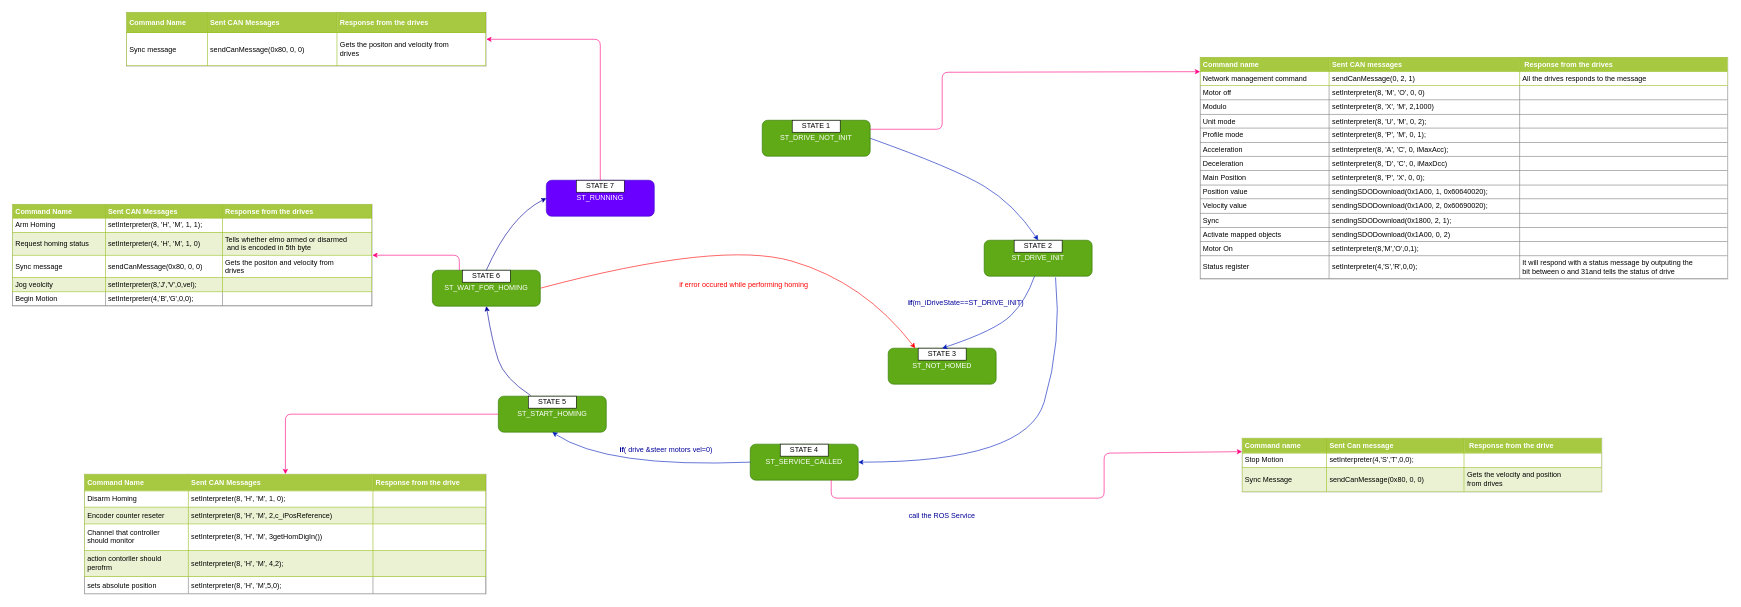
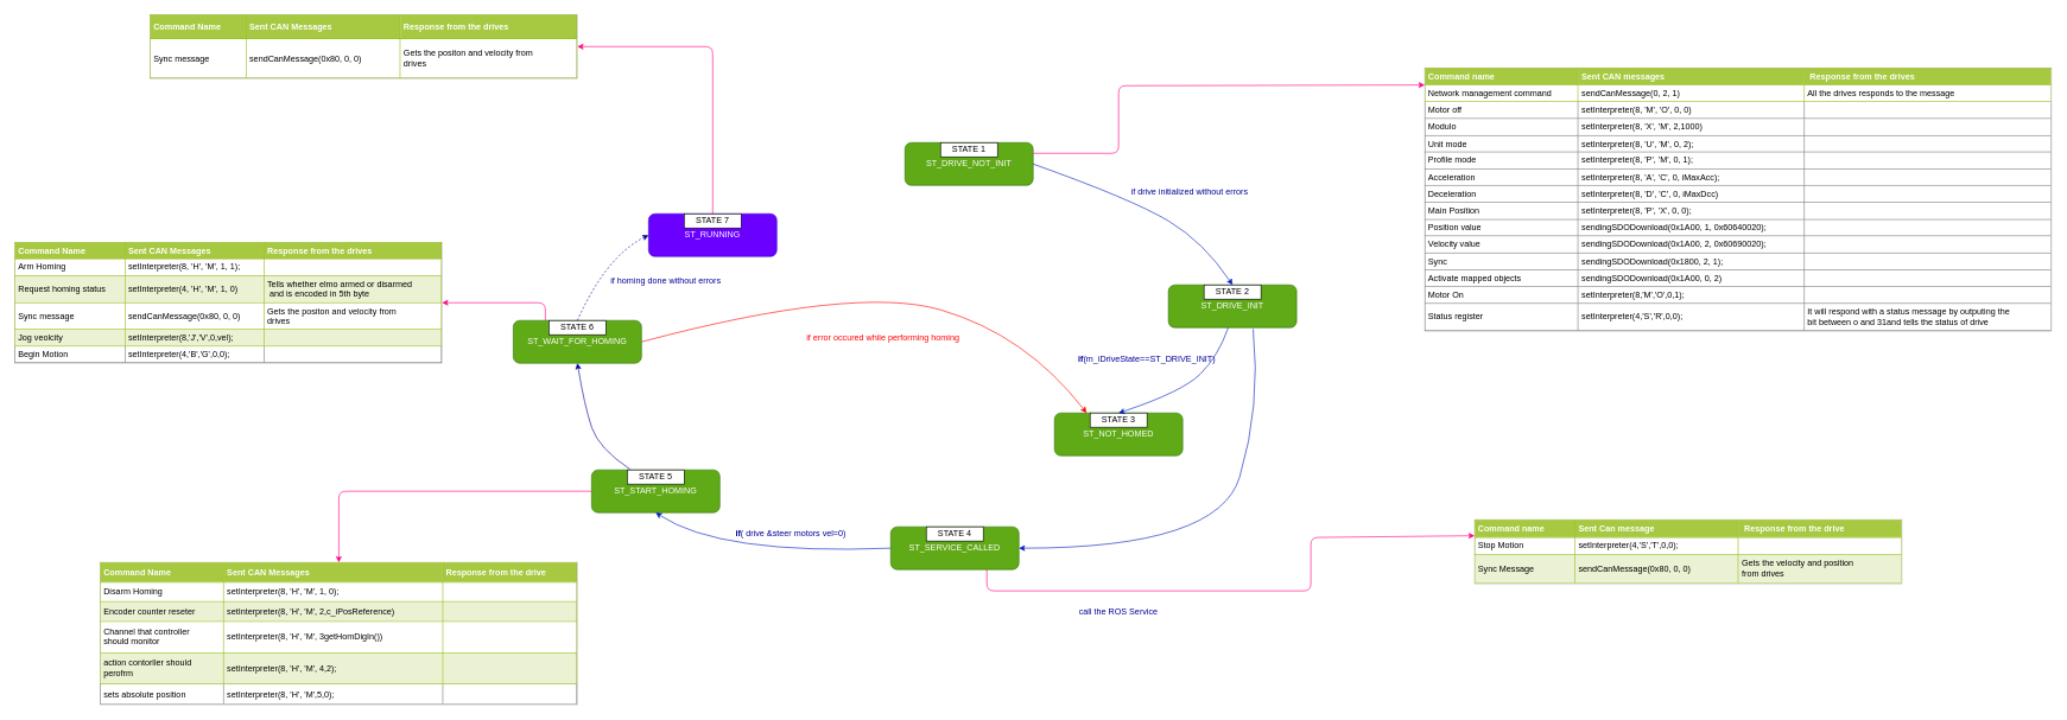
  <mxCell id="0" />
  <mxCell id="1" parent="0" />
  <mxCell id="2" value="ST_RUNNING" style="rounded=1;whiteSpace=wrap;html=1;fillColor=#6a00ff;strokeColor=#3700CC;fontColor=#ffffff;" parent="1" vertex="1"><mxGeometry x="910" y="300" width="180" height="60" as="geometry" /></mxCell>
  <mxCell id="3" value="STATE 7" style="rounded=0;whiteSpace=wrap;html=1;" parent="1" vertex="1"><mxGeometry x="960" y="300" width="80" height="20" as="geometry" /></mxCell>
  <mxCell id="4" value="ST_START_HOMING" style="rounded=1;whiteSpace=wrap;html=1;fillColor=#60a917;strokeColor=#2D7600;fontColor=#ffffff;" parent="1" vertex="1"><mxGeometry x="830" y="660" width="180" height="60" as="geometry" /></mxCell>
  <mxCell id="5" value="STATE 5" style="rounded=0;whiteSpace=wrap;html=1;" parent="1" vertex="1"><mxGeometry x="880" y="660" width="80" height="20" as="geometry" /></mxCell>
  <mxCell id="6" value="ST_SERVICE_CALLED" style="rounded=1;whiteSpace=wrap;html=1;fillColor=#60a917;strokeColor=#2D7600;fontColor=#ffffff;" parent="1" vertex="1"><mxGeometry x="1250" y="740" width="180" height="60" as="geometry" /></mxCell>
  <mxCell id="7" value="STATE 4" style="rounded=0;whiteSpace=wrap;html=1;" parent="1" vertex="1"><mxGeometry x="1300" y="740" width="80" height="20" as="geometry" /></mxCell>
  <mxCell id="8" value="ST_NOT_HOMED" style="rounded=1;whiteSpace=wrap;html=1;fillColor=#60a917;strokeColor=#2D7600;fontColor=#ffffff;" parent="1" vertex="1"><mxGeometry x="1480" y="580" width="180" height="60" as="geometry" /></mxCell>
  <mxCell id="9" value="STATE 3" style="rounded=0;whiteSpace=wrap;html=1;" parent="1" vertex="1"><mxGeometry x="1530" y="580" width="80" height="20" as="geometry" /></mxCell>
  <mxCell id="10" value="ST_DRIVE_NOT_INIT" style="rounded=1;whiteSpace=wrap;html=1;fillColor=#60a917;strokeColor=#2D7600;fontColor=#ffffff;" parent="1" vertex="1"><mxGeometry x="1270" y="200" width="180" height="60" as="geometry" /></mxCell>
  <mxCell id="11" value="STATE 1" style="rounded=0;whiteSpace=wrap;html=1;" parent="1" vertex="1"><mxGeometry x="1320" y="200" width="80" height="20" as="geometry" /></mxCell>
  <mxCell id="12" value="ST_DRIVE_INIT" style="rounded=1;whiteSpace=wrap;html=1;fillColor=#60a917;strokeColor=#2D7600;fontColor=#ffffff;" parent="1" vertex="1"><mxGeometry x="1640" y="400" width="180" height="60" as="geometry" /></mxCell>
  <mxCell id="13" value="STATE 2" style="rounded=0;whiteSpace=wrap;html=1;" parent="1" vertex="1"><mxGeometry x="1690" y="400" width="80" height="20" as="geometry" /></mxCell>
+ <mxCell id="14" value="&lt;font color=&quot;#000099&quot;&gt;if drive initialized without errors&lt;/font&gt;" style="text;html=1;strokeColor=none;fillColor=none;align=center;verticalAlign=middle;whiteSpace=wrap;rounded=0;" parent="1" vertex="1"><mxGeometry x="1585" y="260" width="170" height="20" as="geometry" /></mxCell>
  <mxCell id="15" value="&lt;font color=&quot;#000099&quot;&gt;&lt;b&gt;if&lt;/b&gt;(m_iDriveState==ST_DRIVE_INIT)&lt;/font&gt;" style="text;html=1;strokeColor=none;fillColor=none;align=center;verticalAlign=middle;whiteSpace=wrap;rounded=0;" parent="1" vertex="1"><mxGeometry x="1510" y="495" width="200" height="20" as="geometry" /></mxCell>
  <mxCell id="16" value="&lt;font color=&quot;#000099&quot;&gt;call the ROS Service &lt;/font&gt;" style="text;html=1;strokeColor=none;fillColor=none;align=center;verticalAlign=middle;whiteSpace=wrap;rounded=0;" parent="1" vertex="1"><mxGeometry x="1470" y="850" width="200" height="20" as="geometry" /></mxCell>
  <mxCell id="17" value="&lt;font color=&quot;#000099&quot;&gt;&lt;b&gt;if&lt;/b&gt;( drive &amp;amp;steer motors vel=0)&lt;/font&gt;" style="text;html=1;strokeColor=none;fillColor=none;align=center;verticalAlign=middle;whiteSpace=wrap;rounded=0;" parent="1" vertex="1"><mxGeometry x="1010" y="740" width="200" height="20" as="geometry" /></mxCell>
  <mxCell id="18" value="" style="curved=1;endArrow=classic;html=1;entryX=0.5;entryY=0;entryDx=0;entryDy=0;exitX=1;exitY=0.5;exitDx=0;exitDy=0;fillColor=#0050ef;strokeColor=#001DBC;" parent="1" source="10" target="13" edge="1"><mxGeometry width="50" height="50" relative="1" as="geometry"><mxPoint x="1520" y="400" as="sourcePoint" /><mxPoint x="1570" y="350" as="targetPoint" /><Array as="points"><mxPoint x="1590" y="280" /><mxPoint x="1690" y="340" /></Array></mxGeometry></mxCell>
  <mxCell id="19" value="" style="curved=1;endArrow=classic;html=1;exitX=0.661;exitY=1.033;exitDx=0;exitDy=0;entryX=1;entryY=0.5;entryDx=0;entryDy=0;exitPerimeter=0;fillColor=#0050ef;strokeColor=#001DBC;" parent="1" source="12" target="6" edge="1"><mxGeometry width="50" height="50" relative="1" as="geometry"><mxPoint x="1800" y="600" as="sourcePoint" /><mxPoint x="1850" y="550" as="targetPoint" /><Array as="points"><mxPoint x="1770" y="570" /><mxPoint x="1710" y="770" /></Array></mxGeometry></mxCell>
  <mxCell id="20" value="" style="curved=1;endArrow=classic;html=1;entryX=0.5;entryY=0;entryDx=0;entryDy=0;fillColor=#0050ef;strokeColor=#001DBC;" parent="1" target="9" edge="1"><mxGeometry width="50" height="50" relative="1" as="geometry"><mxPoint x="1724" y="460" as="sourcePoint" /><mxPoint x="1830" y="620" as="targetPoint" /><Array as="points"><mxPoint x="1710" y="500" /><mxPoint x="1660" y="550" /></Array></mxGeometry></mxCell>
  <mxCell id="21" value="" style="curved=1;endArrow=classic;html=1;exitX=0;exitY=0.5;exitDx=0;exitDy=0;fillColor=#0050ef;strokeColor=#001DBC;entryX=0.5;entryY=1;entryDx=0;entryDy=0;" parent="1" source="6" target="4" edge="1"><mxGeometry width="50" height="50" relative="1" as="geometry"><mxPoint x="910" y="790" as="sourcePoint" /><mxPoint x="930" y="700" as="targetPoint" /><Array as="points"><mxPoint x="1010" y="780" /></Array></mxGeometry></mxCell>
+ <mxCell id="22" value="&lt;font color=&quot;#000099&quot;&gt;if homing done without errors&lt;/font&gt;" style="text;html=1;" parent="1" vertex="1"><mxGeometry x="855" y="380" width="210" height="30" as="geometry" /></mxCell>
  <mxCell id="23" value="" style="curved=1;endArrow=classic;html=1;exitX=1;exitY=0.5;exitDx=0;exitDy=0;strokeColor=#FF0000;" parent="1" source="25" edge="1"><mxGeometry width="50" height="50" relative="1" as="geometry"><mxPoint x="1160" y="560" as="sourcePoint" /><mxPoint x="1525" y="580" as="targetPoint" /><Array as="points"><mxPoint x="1200" y="400" /><mxPoint x="1440" y="470" /></Array></mxGeometry></mxCell>
  <mxCell id="24" value="&lt;div&gt;&lt;font color=&quot;#FF0000&quot;&gt;if error occured while performing homing&lt;/font&gt;&lt;/div&gt;&lt;div&gt;&lt;font color=&quot;#FF0000&quot;&gt;&lt;br&gt;&lt;/font&gt;&lt;/div&gt;" style="text;html=1;" parent="1" vertex="1"><mxGeometry x="1130" y="460" width="210" height="30" as="geometry" /></mxCell>
  <mxCell id="25" value="ST_WAIT_FOR_HOMING" style="rounded=1;whiteSpace=wrap;html=1;fillColor=#60a917;strokeColor=#2D7600;fontColor=#ffffff;" vertex="1" parent="1"><mxGeometry x="720" y="450" width="180" height="60" as="geometry" /></mxCell>
  <mxCell id="26" value="STATE 6" style="rounded=0;whiteSpace=wrap;html=1;" vertex="1" parent="1"><mxGeometry x="770" y="450" width="80" height="20" as="geometry" /></mxCell>
  <mxCell id="27" value="" style="curved=1;endArrow=classic;html=1;entryX=0.5;entryY=1;entryDx=0;entryDy=0;strokeColor=#000099;exitX=0.05;exitY=-0.05;exitDx=0;exitDy=0;exitPerimeter=0;" edge="1" parent="1" source="5" target="25"><mxGeometry width="50" height="50" relative="1" as="geometry"><mxPoint x="880" y="650" as="sourcePoint" /><mxPoint x="840" y="550" as="targetPoint" /><Array as="points"><mxPoint x="840" y="630" /><mxPoint x="820" y="570" /></Array></mxGeometry></mxCell>
- <mxCell id="28" value="" style="curved=1;endArrow=classic;html=1;entryX=0;entryY=0.5;entryDx=0;entryDy=0;exitX=0.5;exitY=0;exitDx=0;exitDy=0;strokeColor=#000099;" edge="1" parent="1" source="25" target="2"><mxGeometry width="50" height="50" relative="1" as="geometry"><mxPoint x="760" y="430" as="sourcePoint" /><mxPoint x="810" y="380" as="targetPoint" /><Array as="points"><mxPoint x="850" y="360" /></Array></mxGeometry></mxCell>
+ <mxCell id="28" value="" style="curved=1;endArrow=classic;html=1;entryX=0;entryY=0.5;entryDx=0;entryDy=0;exitX=0.5;exitY=0;exitDx=0;exitDy=0;strokeColor=#000099;dashed=1;" edge="1" parent="1" source="25" target="2"><mxGeometry width="50" height="50" relative="1" as="geometry"><mxPoint x="760" y="430" as="sourcePoint" /><mxPoint x="810" y="380" as="targetPoint" /><Array as="points"><mxPoint x="850" y="360" /></Array></mxGeometry></mxCell>
  <mxCell id="29" value="&lt;table style=&quot;width: 100% ; height: 100% ; border-collapse: collapse&quot; width=&quot;100%&quot; cellpadding=&quot;4&quot; border=&quot;1&quot;&gt;&lt;tbody&gt;&lt;tr style=&quot;background-color: #a7c942 ; color: #ffffff ; border: 1px solid #98bf21&quot;&gt;&lt;th align=&quot;left&quot;&gt;Command name&lt;br&gt;&lt;/th&gt;&lt;th align=&quot;left&quot;&gt;Sent CAN messages&lt;br&gt;&lt;/th&gt;&lt;th align=&quot;left&quot;&gt;&amp;nbsp;Response from the drives&lt;br&gt;&lt;/th&gt;&lt;/tr&gt;&lt;tr style=&quot;border: 1px solid #98bf21&quot;&gt;&lt;td&gt;Network management command&lt;/td&gt;&lt;td&gt;sendCanMessage(0, 2, 1) &amp;nbsp;&amp;nbsp; &amp;nbsp; &amp;nbsp; &amp;nbsp; &amp;nbsp;&amp;nbsp; &amp;nbsp;&amp;nbsp;&amp;nbsp; &lt;br&gt;&lt;/td&gt;&lt;td&gt;All the drives responds to the message&lt;br&gt;&lt;/td&gt;&lt;/tr&gt;&lt;tr&gt;&lt;td&gt;Motor off&lt;/td&gt;&lt;td&gt;setInterpreter(8, 'M', 'O', 0, 0)&lt;/td&gt;&lt;td&gt;&lt;br&gt;&lt;/td&gt;&lt;/tr&gt;&lt;tr&gt;&lt;td&gt;Modulo&lt;/td&gt;&lt;td&gt;setInterpreter(8, 'X', 'M', 2,1000)&lt;/td&gt;&lt;td&gt;&lt;br&gt;&lt;/td&gt;&lt;/tr&gt;&lt;tr&gt;&lt;td&gt;Unit mode&lt;/td&gt;&lt;td&gt;setInterpreter(8, 'U', 'M', 0, 2);&lt;/td&gt;&lt;td&gt;&lt;br&gt;&lt;/td&gt;&lt;/tr&gt;&lt;tr&gt;&lt;td&gt;Profile mode&lt;/td&gt;&lt;td&gt;setInterpreter(8, 'P', 'M', 0, 1);&lt;/td&gt;&lt;td&gt;&lt;br&gt;&lt;/td&gt;&lt;/tr&gt;&lt;tr&gt;&lt;td&gt;Acceleration&lt;/td&gt;&lt;td&gt;setInterpreter(8, 'A', 'C', 0, iMaxAcc);&lt;/td&gt;&lt;td&gt;&lt;br&gt;&lt;/td&gt;&lt;/tr&gt;&lt;tr&gt;&lt;td&gt;Deceleration&lt;/td&gt;&lt;td&gt;setInterpreter(8, 'D', 'C', 0, iMaxDcc)&lt;/td&gt;&lt;td&gt;&lt;br&gt;&lt;/td&gt;&lt;/tr&gt;&lt;tr&gt;&lt;td&gt;Main Position&lt;/td&gt;&lt;td&gt;setInterpreter(8, 'P', 'X', 0, 0);&lt;/td&gt;&lt;td&gt;&lt;br&gt;&lt;/td&gt;&lt;/tr&gt;&lt;tr&gt;&lt;td&gt;Position value&lt;/td&gt;&lt;td&gt;sendingSDODownload(0x1A00, 1, 0x60640020);&lt;br&gt;&lt;/td&gt;&lt;td&gt;&lt;br&gt;&lt;/td&gt;&lt;/tr&gt;&lt;tr&gt;&lt;td&gt;Velocity value&lt;/td&gt;&lt;td&gt;sendingSDODownload(0x1A00, 2, 0x60690020);&lt;/td&gt;&lt;td&gt;&lt;br&gt;&lt;/td&gt;&lt;/tr&gt;&lt;tr&gt;&lt;td&gt;Sync&lt;/td&gt;&lt;td&gt;sendingSDODownload(0x1800, 2, 1);&lt;/td&gt;&lt;td&gt;&lt;br&gt;&lt;/td&gt;&lt;/tr&gt;&lt;tr&gt;&lt;td&gt;Activate mapped objects&lt;/td&gt;&lt;td&gt;sendingSDODownload(0x1A00, 0, 2)&lt;/td&gt;&lt;td&gt;&lt;br&gt;&lt;/td&gt;&lt;/tr&gt;&lt;tr&gt;&lt;td&gt;Motor On&lt;/td&gt;&lt;td&gt;setInterpreter(8,'M','O',0,1);&lt;/td&gt;&lt;td&gt;&lt;br&gt;&lt;/td&gt;&lt;/tr&gt;&lt;tr&gt;&lt;td&gt;Status register&lt;/td&gt;&lt;td&gt;setInterpreter(4,'S','R',0,0);&lt;/td&gt;&lt;td&gt;It will respond with a status message by outputing the &lt;br&gt;bit between o and 31and tells the status of drive&lt;br&gt;&lt;/td&gt;&lt;/tr&gt;&lt;/tbody&gt;&lt;/table&gt;" style="text;html=1;strokeColor=#c0c0c0;fillColor=#ffffff;overflow=fill;rounded=0;" vertex="1" parent="1"><mxGeometry x="2000" y="95" width="880" height="370" as="geometry" /></mxCell>
  <mxCell id="30" value="" style="endArrow=classic;html=1;strokeColor=#FF0080;exitX=1;exitY=0.25;exitDx=0;exitDy=0;" edge="1" parent="1" source="10"><mxGeometry width="50" height="50" relative="1" as="geometry"><mxPoint x="1720" y="170" as="sourcePoint" /><mxPoint x="2000" y="119" as="targetPoint" /><Array as="points"><mxPoint x="1570" y="215" /><mxPoint x="1570" y="120" /></Array></mxGeometry></mxCell>
  <mxCell id="31" value="&lt;table style=&quot;width: 100% ; height: 100% ; border-collapse: collapse&quot; width=&quot;100%&quot; cellpadding=&quot;4&quot; border=&quot;1&quot;&gt;&lt;tbody&gt;&lt;tr style=&quot;background-color: #a7c942 ; color: #ffffff ; border: 1px solid #98bf21&quot;&gt;&lt;th align=&quot;left&quot;&gt;Command name&lt;br&gt;&lt;/th&gt;&lt;th align=&quot;left&quot;&gt;Sent Can message&lt;br&gt;&lt;/th&gt;&lt;th align=&quot;left&quot;&gt;&amp;nbsp;Response from the drive&lt;br&gt;&lt;/th&gt;&lt;/tr&gt;&lt;tr style=&quot;border: 1px solid #98bf21&quot;&gt;&lt;td&gt;Stop Motion&lt;/td&gt;&lt;td&gt;setInterpreter(4,'S','T',0,0);&lt;/td&gt;&lt;td&gt;&lt;br&gt;&lt;/td&gt;&lt;/tr&gt;&lt;tr style=&quot;background-color: #eaf2d3 ; border: 1px solid #98bf21&quot;&gt;&lt;td&gt;Sync Message&lt;br&gt;&lt;/td&gt;&lt;td&gt;sendCanMessage(0x80, 0, 0)&lt;br&gt;&lt;/td&gt;&lt;td&gt;Gets the velocity and position&lt;br&gt;from drives&lt;br&gt;&lt;/td&gt;&lt;/tr&gt;&lt;/tbody&gt;&lt;/table&gt;" style="text;html=1;strokeColor=#c0c0c0;fillColor=#ffffff;overflow=fill;rounded=0;" vertex="1" parent="1"><mxGeometry x="2070" y="730" width="600" height="90" as="geometry" /></mxCell>
  <mxCell id="32" value="" style="endArrow=classic;html=1;strokeColor=#FF0080;exitX=0.75;exitY=1;exitDx=0;exitDy=0;entryX=0;entryY=0.25;entryDx=0;entryDy=0;" edge="1" parent="1" source="6" target="31"><mxGeometry width="50" height="50" relative="1" as="geometry"><mxPoint x="1750" y="890" as="sourcePoint" /><mxPoint x="1800" y="840" as="targetPoint" /><Array as="points"><mxPoint x="1385" y="830" /><mxPoint x="1840" y="830" /><mxPoint x="1840" y="755" /></Array></mxGeometry></mxCell>
  <mxCell id="33" value="" style="endArrow=classic;html=1;strokeColor=#FF0080;exitX=0;exitY=0.5;exitDx=0;exitDy=0;entryX=0.5;entryY=0;entryDx=0;entryDy=0;" edge="1" parent="1" source="4" target="34"><mxGeometry width="50" height="50" relative="1" as="geometry"><mxPoint x="660" y="680" as="sourcePoint" /><mxPoint x="590" y="690" as="targetPoint" /><Array as="points"><mxPoint x="475" y="690" /></Array></mxGeometry></mxCell>
  <mxCell id="34" value="&lt;table style=&quot;width: 100% ; height: 100% ; border-collapse: collapse&quot; width=&quot;100%&quot; cellpadding=&quot;4&quot; border=&quot;1&quot;&gt;&lt;tbody&gt;&lt;tr style=&quot;background-color: #a7c942 ; color: #ffffff ; border: 1px solid #98bf21&quot;&gt;&lt;th align=&quot;left&quot;&gt;Command Name&lt;br&gt;&lt;/th&gt;&lt;th align=&quot;left&quot;&gt;Sent CAN Messages&lt;br&gt;&lt;/th&gt;&lt;th align=&quot;left&quot;&gt;Response from the drive&lt;br&gt;&lt;/th&gt;&lt;/tr&gt;&lt;tr style=&quot;border: 1px solid #98bf21&quot;&gt;&lt;td&gt;Disarm Homing&lt;/td&gt;&lt;td&gt;setInterpreter(8, 'H', 'M', 1, 0);&lt;/td&gt;&lt;td&gt;&lt;br&gt;&lt;/td&gt;&lt;/tr&gt;&lt;tr style=&quot;background-color: #eaf2d3 ; border: 1px solid #98bf21&quot;&gt;&lt;td&gt;Encoder counter reseter&lt;/td&gt;&lt;td&gt;setInterpreter(8, 'H', 'M', 2,c_iPosReference)&lt;/td&gt;&lt;td&gt;&lt;br&gt;&lt;/td&gt;&lt;/tr&gt;&lt;tr style=&quot;border: 1px solid #98bf21&quot;&gt;&lt;td&gt;Channel that controller &lt;br&gt;should monitor &lt;/td&gt;&lt;td&gt;setInterpreter(8, 'H', 'M', 3getHomDigIn())&lt;/td&gt;&lt;td&gt;&lt;br&gt;&lt;/td&gt;&lt;/tr&gt;&lt;tr style=&quot;background-color: #eaf2d3 ; border: 1px solid #98bf21&quot;&gt;&lt;td&gt;action contorller should &lt;br&gt;perofrm&lt;/td&gt;&lt;td&gt;setInterpreter(8, 'H', 'M', 4,2);&lt;/td&gt;&lt;td&gt;&lt;br&gt;&lt;/td&gt;&lt;/tr&gt;&lt;tr&gt;&lt;td&gt;sets absolute position&lt;/td&gt;&lt;td&gt;setInterpreter(8, 'H', 'M',5,0);&lt;/td&gt;&lt;td&gt;&lt;br&gt;&lt;/td&gt;&lt;/tr&gt;&lt;/tbody&gt;&lt;/table&gt;" style="text;html=1;strokeColor=#c0c0c0;fillColor=#ffffff;overflow=fill;rounded=0;" vertex="1" parent="1"><mxGeometry x="140" y="790" width="670" height="200" as="geometry" /></mxCell>
  <mxCell id="35" value="&lt;table style=&quot;width: 100% ; height: 100% ; border-collapse: collapse&quot; width=&quot;100%&quot; cellpadding=&quot;4&quot; border=&quot;1&quot;&gt;&lt;tbody&gt;&lt;tr style=&quot;background-color: #a7c942 ; color: #ffffff ; border: 1px solid #98bf21&quot;&gt;&lt;th align=&quot;left&quot;&gt;Command Name&lt;br&gt;&lt;/th&gt;&lt;th align=&quot;left&quot;&gt;Sent CAN Messages&lt;br&gt;&lt;/th&gt;&lt;th align=&quot;left&quot;&gt;Response from the drives&lt;br&gt;&lt;/th&gt;&lt;/tr&gt;&lt;tr style=&quot;border: 1px solid #98bf21&quot;&gt;&lt;td&gt;Arm Homing&lt;/td&gt;&lt;td&gt;setInterpreter(8, 'H', 'M', 1, 1);&lt;/td&gt;&lt;td&gt;&lt;br&gt;&lt;/td&gt;&lt;/tr&gt;&lt;tr style=&quot;background-color: #eaf2d3 ; border: 1px solid #98bf21&quot;&gt;&lt;td&gt;Request homing status&lt;/td&gt;&lt;td&gt;setInterpreter(4, 'H', 'M', 1, 0)&lt;/td&gt;&lt;td&gt;Tells whether elmo armed or disarmed&lt;br&gt;&amp;nbsp;and is encoded in 5th byte&lt;/td&gt;&lt;/tr&gt;&lt;tr style=&quot;border: 1px solid #98bf21&quot;&gt;&lt;td&gt;Sync message&lt;br&gt;&lt;/td&gt;&lt;td&gt;sendCanMessage(0x80, 0, 0)&lt;br&gt;&lt;/td&gt;&lt;td&gt;Gets the positon and velocity from &lt;br&gt;drives&lt;br&gt;&lt;/td&gt;&lt;/tr&gt;&lt;tr style=&quot;background-color: #eaf2d3 ; border: 1px solid #98bf21&quot;&gt;&lt;td&gt;Jog veolcity&lt;/td&gt;&lt;td&gt;setInterpreter(8,'J','V',0,vel);&lt;/td&gt;&lt;td&gt;&lt;br&gt;&lt;/td&gt;&lt;/tr&gt;&lt;tr&gt;&lt;td&gt;Begin Motion&lt;/td&gt;&lt;td&gt;setInterpreter(4,'B','G',0,0);&lt;/td&gt;&lt;td&gt;&lt;br&gt;&lt;/td&gt;&lt;/tr&gt;&lt;/tbody&gt;&lt;/table&gt;" style="text;html=1;strokeColor=#c0c0c0;fillColor=#ffffff;overflow=fill;rounded=0;" vertex="1" parent="1"><mxGeometry x="20" y="340" width="600" height="170" as="geometry" /></mxCell>
  <mxCell id="36" value="" style="endArrow=classic;html=1;strokeColor=#FF0080;exitX=0.25;exitY=0;exitDx=0;exitDy=0;entryX=1;entryY=0.5;entryDx=0;entryDy=0;" edge="1" parent="1" source="25" target="35"><mxGeometry width="50" height="50" relative="1" as="geometry"><mxPoint x="590" y="310" as="sourcePoint" /><mxPoint x="640" y="260" as="targetPoint" /><Array as="points"><mxPoint x="765" y="425" /></Array></mxGeometry></mxCell>
  <mxCell id="37" value="&lt;table style=&quot;width: 100% ; height: 100% ; border-collapse: collapse&quot; width=&quot;100%&quot; cellpadding=&quot;4&quot; border=&quot;1&quot;&gt;&lt;tbody&gt;&lt;tr style=&quot;background-color: #a7c942 ; color: #ffffff ; border: 1px solid #98bf21&quot;&gt;&lt;th align=&quot;left&quot;&gt;Command Name&lt;br&gt;&lt;/th&gt;&lt;th align=&quot;left&quot;&gt;Sent CAN Messages&lt;br&gt;&lt;/th&gt;&lt;th align=&quot;left&quot;&gt;Response from the drives&lt;br&gt;&lt;/th&gt;&lt;/tr&gt;&lt;tr style=&quot;border: 1px solid #98bf21&quot;&gt;&lt;td&gt;Sync message&lt;br&gt;&lt;/td&gt;&lt;td&gt;sendCanMessage(0x80, 0, 0)&lt;br&gt;&lt;/td&gt;&lt;td&gt;Gets the positon and velocity from &lt;br&gt;drives&lt;br&gt;&lt;/td&gt;&lt;/tr&gt;&lt;/tbody&gt;&lt;/table&gt;" style="text;html=1;strokeColor=#c0c0c0;fillColor=#ffffff;overflow=fill;rounded=0;" vertex="1" parent="1"><mxGeometry x="210" y="20" width="600" height="90" as="geometry" /></mxCell>
  <mxCell id="38" value="" style="endArrow=classic;html=1;strokeColor=#FF0080;entryX=1;entryY=0.5;entryDx=0;entryDy=0;" edge="1" parent="1" source="3" target="37"><mxGeometry width="50" height="50" relative="1" as="geometry"><mxPoint x="930" y="150" as="sourcePoint" /><mxPoint x="980" y="100" as="targetPoint" /><Array as="points"><mxPoint x="1000" y="65" /></Array></mxGeometry></mxCell>
